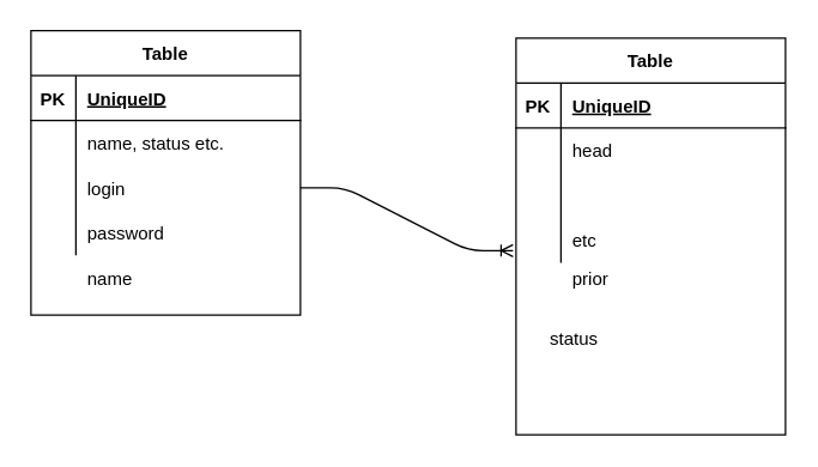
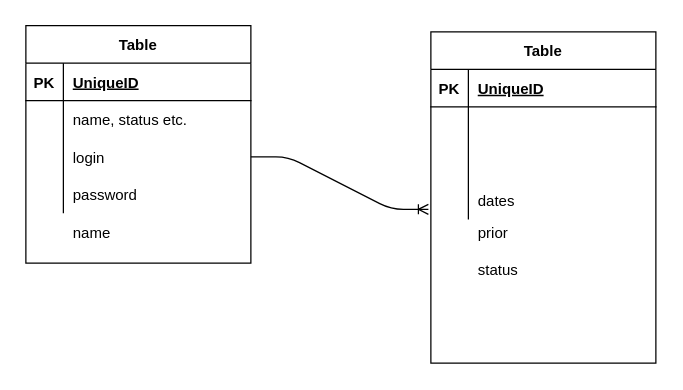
  <mxCell id="0" />
  <mxCell id="1" parent="0" />
  <mxCell id="2" value="Table" style="shape=table;startSize=30;container=1;collapsible=1;childLayout=tableLayout;fixedRows=1;rowLines=0;fontStyle=1;align=center;resizeLast=1;" vertex="1" parent="1"><mxGeometry x="344" y="25" width="180" height="265" as="geometry" /></mxCell>
  <mxCell id="3" value="" style="shape=partialRectangle;collapsible=0;dropTarget=0;pointerEvents=0;fillColor=none;top=0;left=0;bottom=1;right=0;points=[[0,0.5],[1,0.5]];portConstraint=eastwest;" vertex="1" parent="2"><mxGeometry y="30" width="180" height="30" as="geometry" /></mxCell>
  <mxCell id="4" value="PK" style="shape=partialRectangle;connectable=0;fillColor=none;top=0;left=0;bottom=0;right=0;fontStyle=1;overflow=hidden;" vertex="1" parent="3"><mxGeometry width="30" height="30" as="geometry" /></mxCell>
  <mxCell id="5" value="UniqueID" style="shape=partialRectangle;connectable=0;fillColor=none;top=0;left=0;bottom=0;right=0;align=left;spacingLeft=6;fontStyle=5;overflow=hidden;" vertex="1" parent="3"><mxGeometry x="30" width="150" height="30" as="geometry" /></mxCell>
  <mxCell id="6" value="" style="shape=partialRectangle;collapsible=0;dropTarget=0;pointerEvents=0;fillColor=none;top=0;left=0;bottom=0;right=0;points=[[0,0.5],[1,0.5]];portConstraint=eastwest;" vertex="1" parent="2"><mxGeometry y="60" width="180" height="30" as="geometry" /></mxCell>
  <mxCell id="7" value="" style="shape=partialRectangle;connectable=0;fillColor=none;top=0;left=0;bottom=0;right=0;editable=1;overflow=hidden;" vertex="1" parent="6"><mxGeometry width="30" height="30" as="geometry" /></mxCell>
- <mxCell id="8" value="head   " style="shape=partialRectangle;connectable=0;fillColor=none;top=0;left=0;bottom=0;right=0;align=left;spacingLeft=6;overflow=hidden;" vertex="1" parent="6"><mxGeometry x="30" width="150" height="30" as="geometry" /></mxCell>
  <mxCell id="9" value="" style="shape=partialRectangle;collapsible=0;dropTarget=0;pointerEvents=0;fillColor=none;top=0;left=0;bottom=0;right=0;points=[[0,0.5],[1,0.5]];portConstraint=eastwest;" vertex="1" parent="2"><mxGeometry y="90" width="180" height="30" as="geometry" /></mxCell>
  <mxCell id="10" value="" style="shape=partialRectangle;connectable=0;fillColor=none;top=0;left=0;bottom=0;right=0;editable=1;overflow=hidden;" vertex="1" parent="9"><mxGeometry width="30" height="30" as="geometry" /></mxCell>
  <mxCell id="11" value="" style="shape=partialRectangle;collapsible=0;dropTarget=0;pointerEvents=0;fillColor=none;top=0;left=0;bottom=0;right=0;points=[[0,0.5],[1,0.5]];portConstraint=eastwest;" vertex="1" parent="2"><mxGeometry y="120" width="180" height="30" as="geometry" /></mxCell>
  <mxCell id="12" value="" style="shape=partialRectangle;connectable=0;fillColor=none;top=0;left=0;bottom=0;right=0;editable=1;overflow=hidden;" vertex="1" parent="11"><mxGeometry width="30" height="30" as="geometry" /></mxCell>
- <mxCell id="13" value="etc" style="shape=partialRectangle;connectable=0;fillColor=none;top=0;left=0;bottom=0;right=0;align=left;spacingLeft=6;overflow=hidden;" vertex="1" parent="11"><mxGeometry x="30" width="150" height="30" as="geometry" /></mxCell>
+ <mxCell id="13" value="dates" style="shape=partialRectangle;connectable=0;fillColor=none;top=0;left=0;bottom=0;right=0;align=left;spacingLeft=6;overflow=hidden;" vertex="1" parent="11"><mxGeometry x="30" width="150" height="30" as="geometry" /></mxCell>
  <mxCell id="14" value="Table" style="shape=table;startSize=30;container=1;collapsible=1;childLayout=tableLayout;fixedRows=1;rowLines=0;fontStyle=1;align=center;resizeLast=1;" vertex="1" parent="1"><mxGeometry x="20" y="20" width="180" height="190" as="geometry" /></mxCell>
  <mxCell id="15" value="" style="shape=partialRectangle;collapsible=0;dropTarget=0;pointerEvents=0;fillColor=none;top=0;left=0;bottom=1;right=0;points=[[0,0.5],[1,0.5]];portConstraint=eastwest;" vertex="1" parent="14"><mxGeometry y="30" width="180" height="30" as="geometry" /></mxCell>
  <mxCell id="16" value="PK" style="shape=partialRectangle;connectable=0;fillColor=none;top=0;left=0;bottom=0;right=0;fontStyle=1;overflow=hidden;" vertex="1" parent="15"><mxGeometry width="30" height="30" as="geometry" /></mxCell>
  <mxCell id="17" value="UniqueID" style="shape=partialRectangle;connectable=0;fillColor=none;top=0;left=0;bottom=0;right=0;align=left;spacingLeft=6;fontStyle=5;overflow=hidden;" vertex="1" parent="15"><mxGeometry x="30" width="150" height="30" as="geometry" /></mxCell>
  <mxCell id="18" value="" style="shape=partialRectangle;collapsible=0;dropTarget=0;pointerEvents=0;fillColor=none;top=0;left=0;bottom=0;right=0;points=[[0,0.5],[1,0.5]];portConstraint=eastwest;" vertex="1" parent="14"><mxGeometry y="60" width="180" height="30" as="geometry" /></mxCell>
  <mxCell id="19" value="" style="shape=partialRectangle;connectable=0;fillColor=none;top=0;left=0;bottom=0;right=0;editable=1;overflow=hidden;" vertex="1" parent="18"><mxGeometry width="30" height="30" as="geometry" /></mxCell>
  <mxCell id="20" value="name, status etc." style="shape=partialRectangle;connectable=0;fillColor=none;top=0;left=0;bottom=0;right=0;align=left;spacingLeft=6;overflow=hidden;" vertex="1" parent="18"><mxGeometry x="30" width="150" height="30" as="geometry" /></mxCell>
  <mxCell id="21" value="" style="shape=partialRectangle;collapsible=0;dropTarget=0;pointerEvents=0;fillColor=none;top=0;left=0;bottom=0;right=0;points=[[0,0.5],[1,0.5]];portConstraint=eastwest;" vertex="1" parent="14"><mxGeometry y="90" width="180" height="30" as="geometry" /></mxCell>
  <mxCell id="22" value="" style="shape=partialRectangle;connectable=0;fillColor=none;top=0;left=0;bottom=0;right=0;editable=1;overflow=hidden;" vertex="1" parent="21"><mxGeometry width="30" height="30" as="geometry" /></mxCell>
  <mxCell id="23" value="login" style="shape=partialRectangle;connectable=0;fillColor=none;top=0;left=0;bottom=0;right=0;align=left;spacingLeft=6;overflow=hidden;" vertex="1" parent="21"><mxGeometry x="30" width="150" height="30" as="geometry" /></mxCell>
  <mxCell id="24" value="" style="shape=partialRectangle;collapsible=0;dropTarget=0;pointerEvents=0;fillColor=none;top=0;left=0;bottom=0;right=0;points=[[0,0.5],[1,0.5]];portConstraint=eastwest;" vertex="1" parent="14"><mxGeometry y="120" width="180" height="30" as="geometry" /></mxCell>
  <mxCell id="25" value="" style="shape=partialRectangle;connectable=0;fillColor=none;top=0;left=0;bottom=0;right=0;editable=1;overflow=hidden;" vertex="1" parent="24"><mxGeometry width="30" height="30" as="geometry" /></mxCell>
  <mxCell id="26" value="password" style="shape=partialRectangle;connectable=0;fillColor=none;top=0;left=0;bottom=0;right=0;align=left;spacingLeft=6;overflow=hidden;" vertex="1" parent="24"><mxGeometry x="30" width="150" height="30" as="geometry" /></mxCell>
  <mxCell id="27" value="name" style="shape=partialRectangle;connectable=0;fillColor=none;top=0;left=0;bottom=0;right=0;align=left;spacingLeft=6;overflow=hidden;" vertex="1" parent="1"><mxGeometry x="50" y="170" width="150" height="30" as="geometry" /></mxCell>
  <mxCell id="28" value="prior" style="shape=partialRectangle;connectable=0;fillColor=none;top=0;left=0;bottom=0;right=0;align=left;spacingLeft=6;overflow=hidden;" vertex="1" parent="1"><mxGeometry x="374" y="170" width="150" height="30" as="geometry" /></mxCell>
- <mxCell id="29" value="status" style="shape=partialRectangle;connectable=0;fillColor=none;top=0;left=0;bottom=0;right=0;align=left;spacingLeft=6;overflow=hidden;" vertex="1" parent="1"><mxGeometry x="359" y="210" width="150" height="30" as="geometry" /></mxCell>
+ <mxCell id="29" value="status" style="shape=partialRectangle;connectable=0;fillColor=none;top=0;left=0;bottom=0;right=0;align=left;spacingLeft=6;overflow=hidden;" vertex="1" parent="1"><mxGeometry x="374" y="200" width="150" height="30" as="geometry" /></mxCell>
  <mxCell id="30" value="" style="edgeStyle=entityRelationEdgeStyle;fontSize=12;html=1;endArrow=ERoneToMany;exitX=1;exitY=0.5;exitDx=0;exitDy=0;entryX=-0.011;entryY=0.733;entryDx=0;entryDy=0;entryPerimeter=0;" edge="1" parent="1" source="21" target="11"><mxGeometry width="100" height="100" relative="1" as="geometry"><mxPoint x="220" y="200" as="sourcePoint" /><mxPoint x="320" y="100" as="targetPoint" /></mxGeometry></mxCell>
